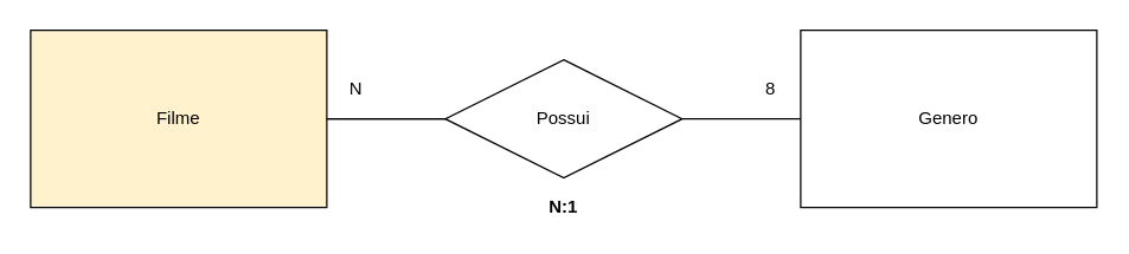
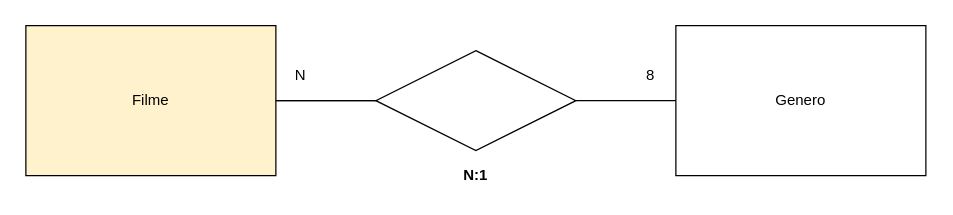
  <mxCell id="0" />
  <mxCell id="1" parent="0" />
  <mxCell id="2" value="Filme" style="rounded=0;whiteSpace=wrap;html=1;fillColor=#fff2cc;" vertex="1" parent="1"><mxGeometry x="20" y="20" width="200" height="120" as="geometry" /></mxCell>
  <mxCell id="3" value="" style="rounded=0;whiteSpace=wrap;html=1;" vertex="1" parent="1"><mxGeometry x="540" y="20" width="200" height="120" as="geometry" /></mxCell>
  <mxCell id="4" style="edgeStyle=orthogonalEdgeStyle;rounded=0;orthogonalLoop=1;jettySize=auto;html=1;exitX=1;exitY=0.5;exitDx=0;exitDy=0;entryX=0;entryY=0.5;entryDx=0;entryDy=0;endArrow=none;endFill=0;" edge="1" parent="1" source="5" target="3"><mxGeometry relative="1" as="geometry" /></mxCell>
  <mxCell id="5" value="" style="rhombus;whiteSpace=wrap;html=1;" vertex="1" parent="1"><mxGeometry x="300" y="40" width="160" height="80" as="geometry" /></mxCell>
- <mxCell id="6" value="Possui" style="text;html=1;strokeColor=none;fillColor=none;align=center;verticalAlign=middle;whiteSpace=wrap;rounded=0;" vertex="1" parent="1"><mxGeometry x="360" y="70" width="40" height="20" as="geometry" /></mxCell>
  <mxCell id="7" value="Genero" style="text;html=1;strokeColor=none;fillColor=none;align=center;verticalAlign=middle;whiteSpace=wrap;rounded=0;" vertex="1" parent="1"><mxGeometry x="620" y="70" width="40" height="20" as="geometry" /></mxCell>
  <mxCell id="8" value="" style="endArrow=none;html=1;exitX=1;exitY=0.5;exitDx=0;exitDy=0;entryX=0;entryY=0.5;entryDx=0;entryDy=0;" edge="1" parent="1" source="2" target="5"><mxGeometry width="50" height="50" relative="1" as="geometry"><mxPoint x="470" y="160" as="sourcePoint" /><mxPoint x="520" y="110" as="targetPoint" /><Array as="points" /></mxGeometry></mxCell>
  <mxCell id="9" value="" style="endArrow=none;html=1;exitX=1;exitY=0.5;exitDx=0;exitDy=0;entryX=0;entryY=0.5;entryDx=0;entryDy=0;" edge="1" parent="1" source="2" target="5"><mxGeometry width="50" height="50" relative="1" as="geometry"><mxPoint x="220" y="80" as="sourcePoint" /><mxPoint x="300" y="80" as="targetPoint" /><Array as="points"><mxPoint x="260" y="80" /></Array></mxGeometry></mxCell>
  <mxCell id="10" value="N" style="text;html=1;strokeColor=none;fillColor=none;align=center;verticalAlign=middle;whiteSpace=wrap;rounded=0;" vertex="1" parent="1"><mxGeometry x="220" y="50" width="40" height="20" as="geometry" /></mxCell>
  <mxCell id="11" value="8" style="text;html=1;strokeColor=none;fillColor=none;align=center;verticalAlign=middle;whiteSpace=wrap;rounded=0;" vertex="1" parent="1"><mxGeometry x="500" y="50" width="40" height="20" as="geometry" /></mxCell>
  <mxCell id="12" value="&lt;b&gt;N:1&lt;/b&gt;" style="text;html=1;strokeColor=none;fillColor=none;align=center;verticalAlign=middle;whiteSpace=wrap;rounded=0;" vertex="1" parent="1"><mxGeometry x="360" y="130" width="40" height="20" as="geometry" /></mxCell>
